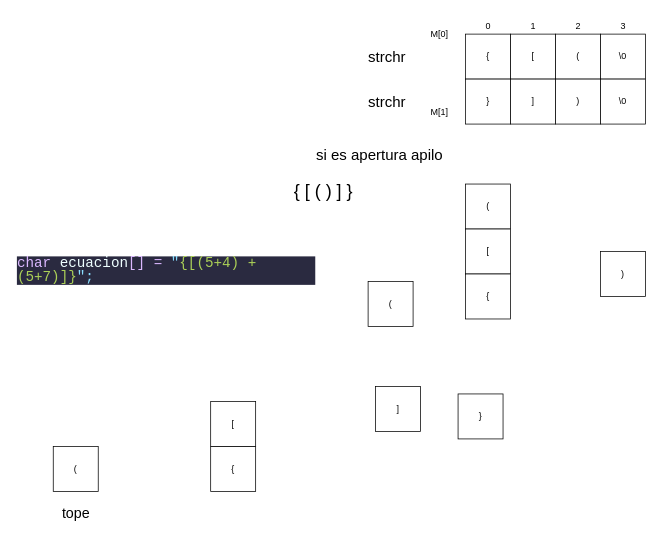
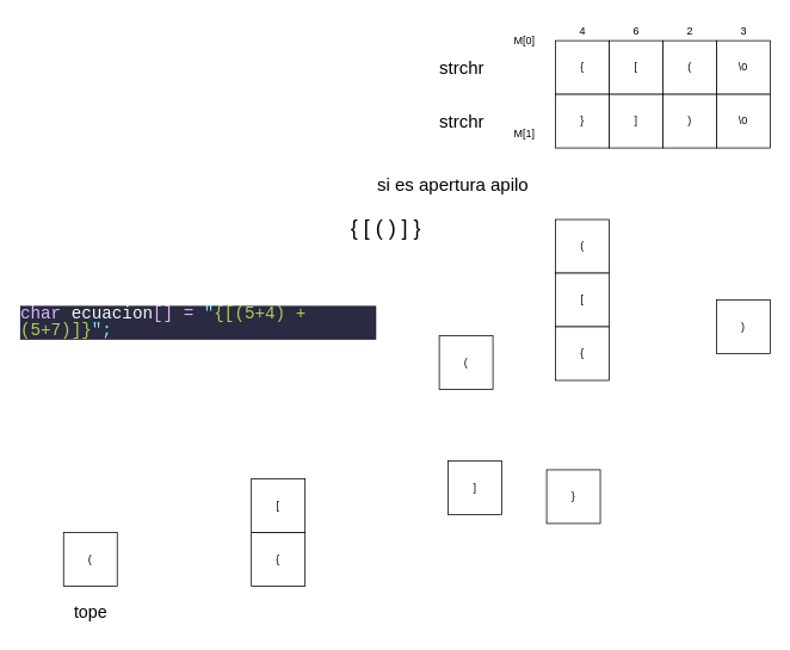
  <mxCell id="0" />
  <mxCell id="1" parent="0" />
  <mxCell id="2" value="{" style="rounded=0;whiteSpace=wrap;html=1;" parent="1" vertex="1"><mxGeometry x="620" y="45" width="60" height="60" as="geometry" /></mxCell>
  <mxCell id="3" value="[" style="rounded=0;whiteSpace=wrap;html=1;" parent="1" vertex="1"><mxGeometry x="680" y="45" width="60" height="60" as="geometry" /></mxCell>
  <mxCell id="4" value="(" style="rounded=0;whiteSpace=wrap;html=1;" parent="1" vertex="1"><mxGeometry x="740" y="45" width="60" height="60" as="geometry" /></mxCell>
  <mxCell id="5" value="\0" style="rounded=0;whiteSpace=wrap;html=1;" parent="1" vertex="1"><mxGeometry x="800" y="45" width="60" height="60" as="geometry" /></mxCell>
  <mxCell id="6" value="}" style="rounded=0;whiteSpace=wrap;html=1;" parent="1" vertex="1"><mxGeometry x="620" y="105" width="60" height="60" as="geometry" /></mxCell>
  <mxCell id="7" value="]" style="rounded=0;whiteSpace=wrap;html=1;" parent="1" vertex="1"><mxGeometry x="680" y="105" width="60" height="60" as="geometry" /></mxCell>
  <mxCell id="8" value=")" style="rounded=0;whiteSpace=wrap;html=1;" parent="1" vertex="1"><mxGeometry x="740" y="105" width="60" height="60" as="geometry" /></mxCell>
  <mxCell id="9" value="\0" style="rounded=0;whiteSpace=wrap;html=1;" parent="1" vertex="1"><mxGeometry x="800" y="105" width="60" height="60" as="geometry" /></mxCell>
  <mxCell id="10" value="M[0]" style="text;html=1;align=center;verticalAlign=middle;resizable=0;points=[];autosize=1;strokeColor=none;fillColor=none;" parent="1" vertex="1"><mxGeometry x="560" y="30" width="50" height="30" as="geometry" /></mxCell>
  <mxCell id="11" value="M[1]" style="text;html=1;align=center;verticalAlign=middle;resizable=0;points=[];autosize=1;strokeColor=none;fillColor=none;" parent="1" vertex="1"><mxGeometry x="560" y="135" width="50" height="30" as="geometry" /></mxCell>
  <mxCell id="12" value="&lt;font style=&quot;font-size: 20px;&quot;&gt;si es apertura apilo&lt;/font&gt;" style="text;html=1;align=center;verticalAlign=middle;resizable=0;points=[];autosize=1;strokeColor=none;fillColor=none;" parent="1" vertex="1"><mxGeometry x="410" y="185" width="190" height="40" as="geometry" /></mxCell>
  <mxCell id="13" value="(" style="rounded=0;whiteSpace=wrap;html=1;" parent="1" vertex="1"><mxGeometry x="620" y="245" width="60" height="60" as="geometry" /></mxCell>
  <mxCell id="14" value="[" style="rounded=0;whiteSpace=wrap;html=1;" parent="1" vertex="1"><mxGeometry x="620" y="305" width="60" height="60" as="geometry" /></mxCell>
  <mxCell id="15" value="{" style="rounded=0;whiteSpace=wrap;html=1;" parent="1" vertex="1"><mxGeometry x="620" y="365" width="60" height="60" as="geometry" /></mxCell>
  <mxCell id="16" value="&lt;font style=&quot;font-size: 24px;&quot;&gt;{ [ ( ) ] }&lt;/font&gt;" style="text;html=1;align=center;verticalAlign=middle;resizable=0;points=[];autosize=1;strokeColor=none;fillColor=none;" parent="1" vertex="1"><mxGeometry x="380" y="235" width="100" height="40" as="geometry" /></mxCell>
  <mxCell id="17" value="strchr" style="text;html=1;align=center;verticalAlign=middle;resizable=0;points=[];autosize=1;strokeColor=none;fillColor=none;fontSize=20;" parent="1" vertex="1"><mxGeometry x="480" y="55" width="70" height="40" as="geometry" /></mxCell>
  <mxCell id="18" value="strchr" style="text;html=1;align=center;verticalAlign=middle;resizable=0;points=[];autosize=1;strokeColor=none;fillColor=none;fontSize=20;" parent="1" vertex="1"><mxGeometry x="480" y="115" width="70" height="40" as="geometry" /></mxCell>
  <mxCell id="19" value="&lt;div style=&quot;color: rgb(223, 223, 226); background-color: rgb(42, 42, 64); font-family: Consolas, &amp;quot;Courier New&amp;quot;, monospace; font-weight: normal; font-size: 19px; line-height: 19px;&quot;&gt;&lt;div style=&quot;font-size: 19px;&quot;&gt;&lt;span style=&quot;color: rgb(219, 184, 255); font-size: 19px;&quot;&gt;char&lt;/span&gt;&lt;span style=&quot;color: rgb(223, 223, 226); font-size: 19px;&quot;&gt; &lt;/span&gt;&lt;span style=&quot;color: rgb(238, 255, 255); font-size: 19px;&quot;&gt;ecuacion&lt;/span&gt;&lt;span style=&quot;color: rgb(219, 184, 255); font-size: 19px;&quot;&gt;[]&lt;/span&gt;&lt;span style=&quot;color: rgb(223, 223, 226); font-size: 19px;&quot;&gt; &lt;/span&gt;&lt;span style=&quot;color: rgb(219, 184, 255); font-size: 19px;&quot;&gt;=&lt;/span&gt;&lt;span style=&quot;color: rgb(223, 223, 226); font-size: 19px;&quot;&gt; &lt;/span&gt;&lt;span style=&quot;color: rgb(137, 221, 255); font-size: 19px;&quot;&gt;&quot;&lt;/span&gt;&lt;span style=&quot;color: rgb(172, 209, 87); font-size: 19px;&quot;&gt;{[(5+4) + (5+7)]}&lt;/span&gt;&lt;span style=&quot;color: rgb(137, 221, 255); font-size: 19px;&quot;&gt;&quot;&lt;/span&gt;&lt;span style=&quot;color: rgb(137, 221, 255); font-size: 19px;&quot;&gt;;&lt;/span&gt;&lt;/div&gt;&lt;/div&gt;" style="text;whiteSpace=wrap;html=1;fontSize=19;" parent="1" vertex="1"><mxGeometry x="20" y="335" width="400" height="50" as="geometry" /></mxCell>
  <mxCell id="20" value="{" style="rounded=0;whiteSpace=wrap;html=1;" parent="1" vertex="1"><mxGeometry x="280" y="595" width="60" height="60" as="geometry" /></mxCell>
  <mxCell id="21" value="[" style="rounded=0;whiteSpace=wrap;html=1;" parent="1" vertex="1"><mxGeometry x="280" y="535" width="60" height="60" as="geometry" /></mxCell>
  <mxCell id="22" value="(" style="rounded=0;whiteSpace=wrap;html=1;" parent="1" vertex="1"><mxGeometry x="490" y="375" width="60" height="60" as="geometry" /></mxCell>
  <mxCell id="23" value=")" style="rounded=0;whiteSpace=wrap;html=1;" parent="1" vertex="1"><mxGeometry x="800" y="335" width="60" height="60" as="geometry" /></mxCell>
  <mxCell id="24" value="]" style="rounded=0;whiteSpace=wrap;html=1;" parent="1" vertex="1"><mxGeometry x="500" y="515" width="60" height="60" as="geometry" /></mxCell>
  <mxCell id="25" value="}" style="rounded=0;whiteSpace=wrap;html=1;" parent="1" vertex="1"><mxGeometry x="610" y="525" width="60" height="60" as="geometry" /></mxCell>
  <mxCell id="26" value="tope" style="text;html=1;align=center;verticalAlign=middle;resizable=0;points=[];autosize=1;strokeColor=none;fillColor=none;fontSize=19;" parent="1" vertex="1"><mxGeometry x="70" y="665" width="60" height="40" as="geometry" /></mxCell>
- <mxCell id="27" value="0" style="text;html=1;align=center;verticalAlign=middle;resizable=0;points=[];autosize=1;strokeColor=none;fillColor=none;" vertex="1" parent="1"><mxGeometry x="635" y="20" width="30" height="30" as="geometry" /></mxCell>
- <mxCell id="28" value="1" style="text;html=1;align=center;verticalAlign=middle;resizable=0;points=[];autosize=1;strokeColor=none;fillColor=none;" vertex="1" parent="1"><mxGeometry x="695" y="20" width="30" height="30" as="geometry" /></mxCell>
+ <mxCell id="27" value="4" style="text;html=1;align=center;verticalAlign=middle;resizable=0;points=[];autosize=1;strokeColor=none;fillColor=none;" vertex="1" parent="1"><mxGeometry x="635" y="20" width="30" height="30" as="geometry" /></mxCell>
+ <mxCell id="28" value="6" style="text;html=1;align=center;verticalAlign=middle;resizable=0;points=[];autosize=1;strokeColor=none;fillColor=none;" vertex="1" parent="1"><mxGeometry x="695" y="20" width="30" height="30" as="geometry" /></mxCell>
  <mxCell id="29" value="2" style="text;html=1;align=center;verticalAlign=middle;resizable=0;points=[];autosize=1;strokeColor=none;fillColor=none;" vertex="1" parent="1"><mxGeometry x="755" y="20" width="30" height="30" as="geometry" /></mxCell>
  <mxCell id="30" value="3" style="text;html=1;align=center;verticalAlign=middle;resizable=0;points=[];autosize=1;strokeColor=none;fillColor=none;" vertex="1" parent="1"><mxGeometry x="815" y="20" width="30" height="30" as="geometry" /></mxCell>
  <mxCell id="31" value="(" style="rounded=0;whiteSpace=wrap;html=1;" vertex="1" parent="1"><mxGeometry x="70" y="595" width="60" height="60" as="geometry" /></mxCell>
